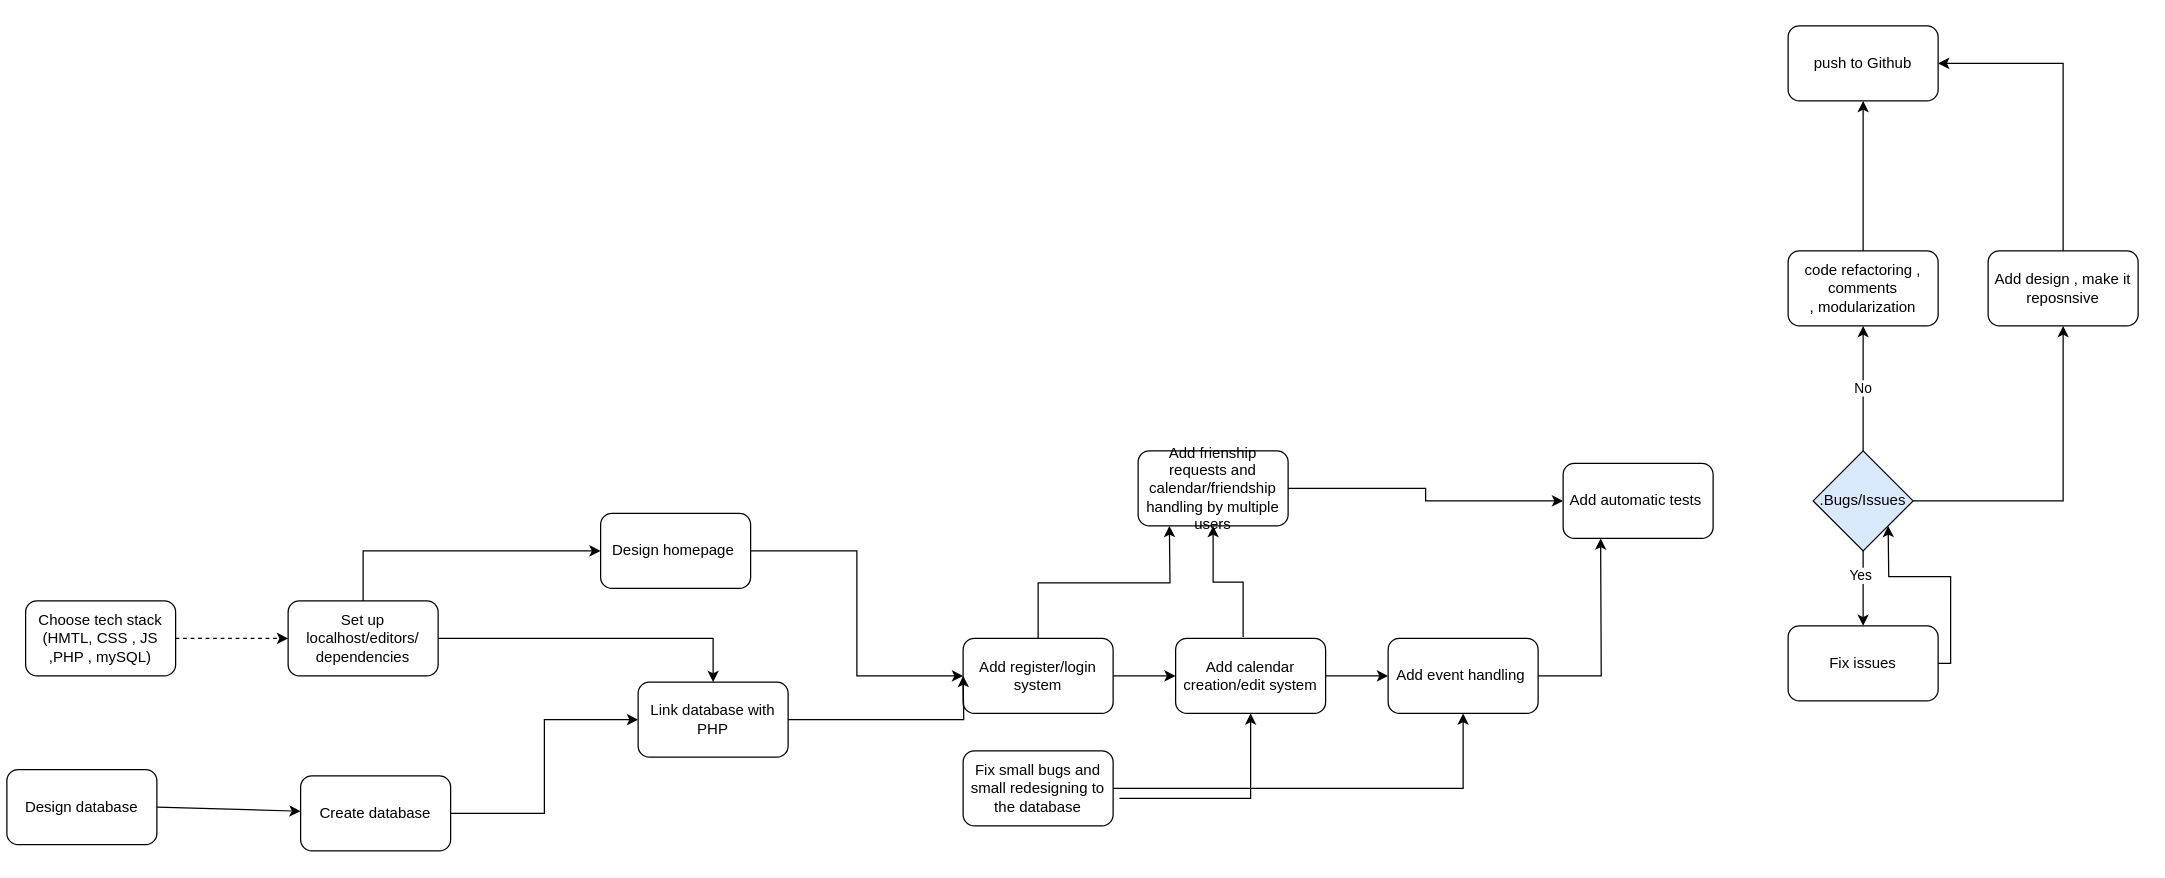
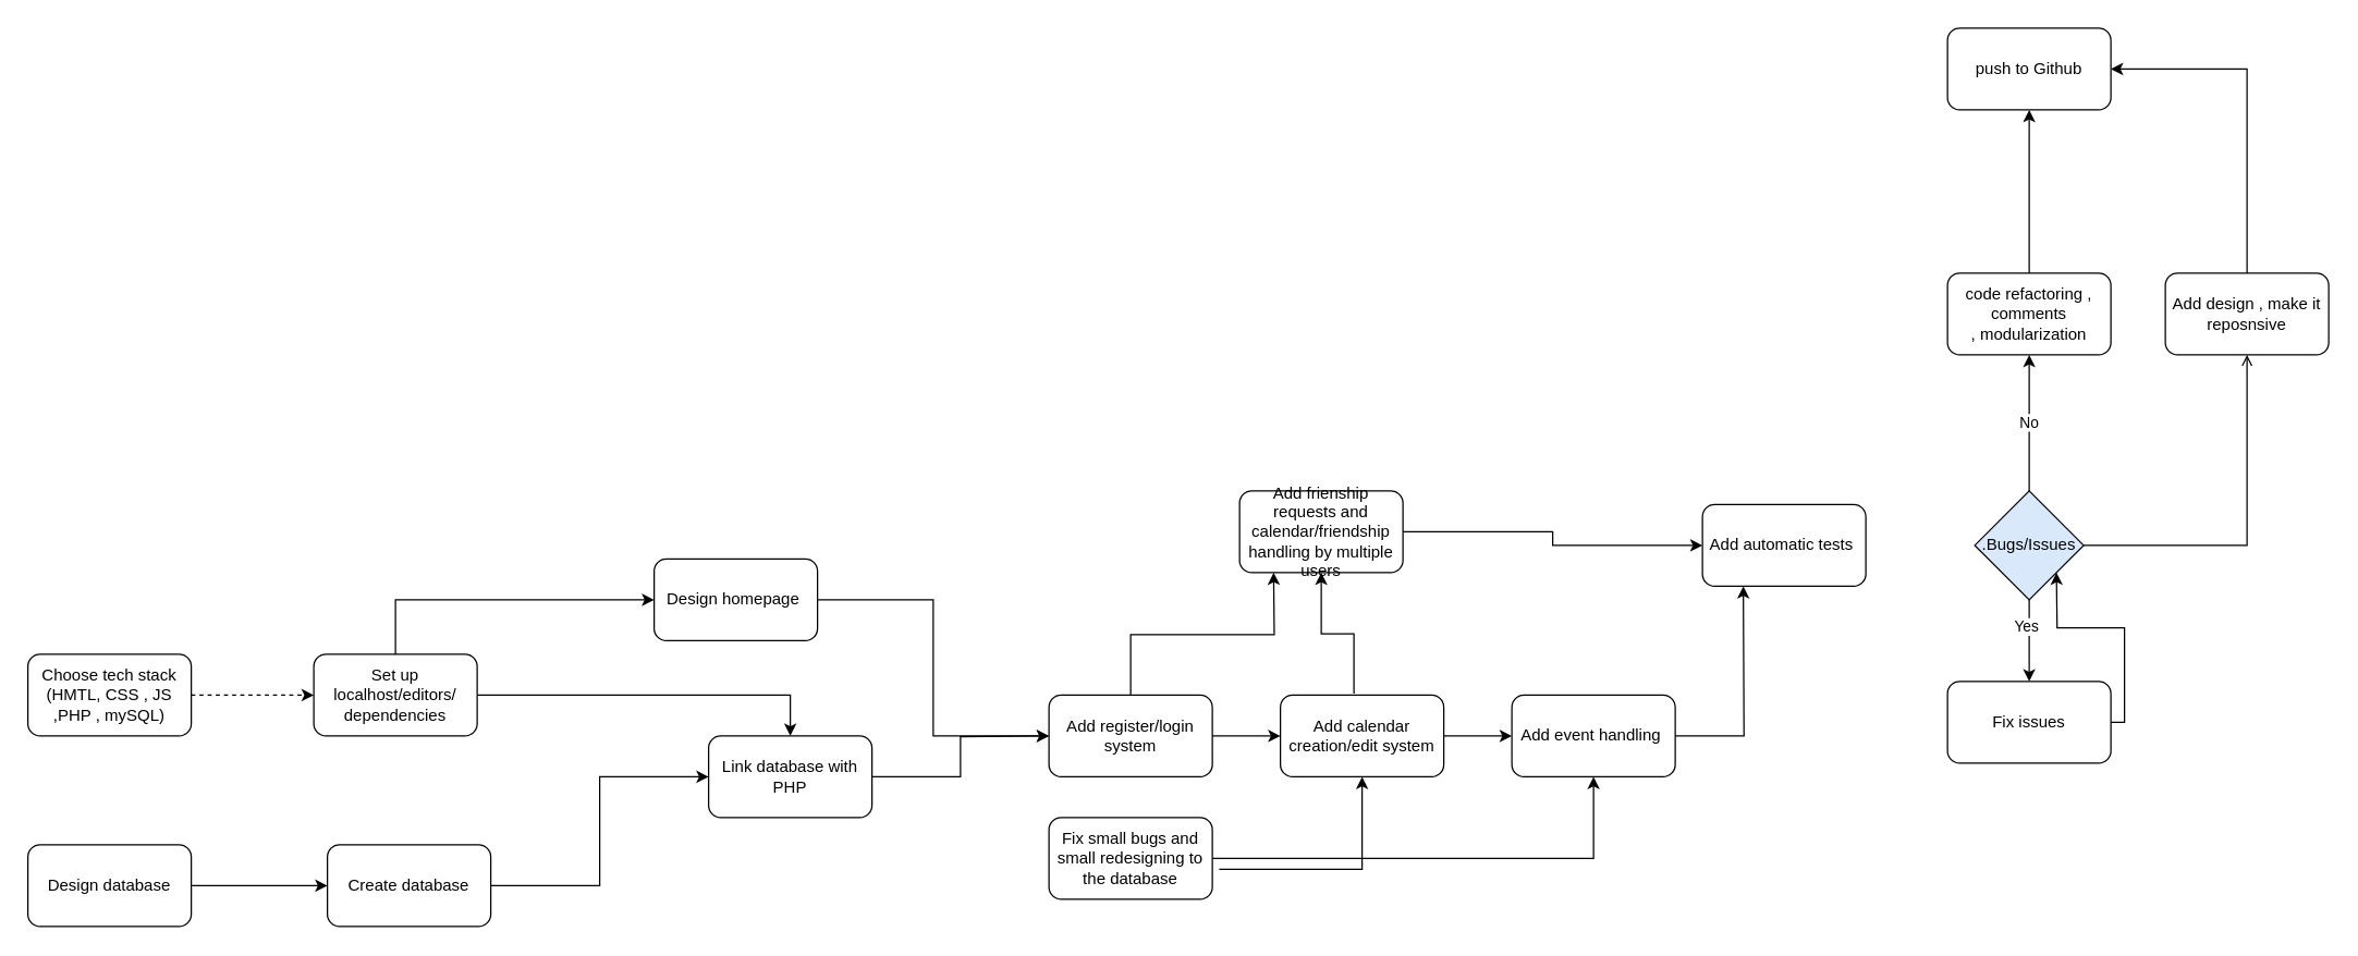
  <mxCell id="0" />
  <mxCell id="1" parent="0" />
- <mxCell id="2" value="Design database" style="rounded=1;whiteSpace=wrap;html=1;" vertex="1" parent="1"><mxGeometry x="5" y="615" width="120" height="60" as="geometry" /></mxCell>
+ <mxCell id="2" value="Design database" style="rounded=1;whiteSpace=wrap;html=1;" vertex="1" parent="1"><mxGeometry x="20" y="620" width="120" height="60" as="geometry" /></mxCell>
  <mxCell id="3" value="" style="endArrow=classic;html=1;rounded=0;exitX=1;exitY=0.5;exitDx=0;exitDy=0;" edge="1" parent="1" source="2" target="4"><mxGeometry width="50" height="50" relative="1" as="geometry"><mxPoint x="520" y="640" as="sourcePoint" /><mxPoint x="230" y="650" as="targetPoint" /></mxGeometry></mxCell>
  <mxCell id="4" value="Create database" style="rounded=1;whiteSpace=wrap;html=1;" vertex="1" parent="1"><mxGeometry x="240" y="620" width="120" height="60" as="geometry" /></mxCell>
  <mxCell id="5" value="" style="endArrow=classic;html=1;rounded=0;exitX=1;exitY=0.5;exitDx=0;exitDy=0;entryX=0;entryY=0.5;entryDx=0;entryDy=0;edgeStyle=orthogonalEdgeStyle;" edge="1" parent="1" source="4" target="7"><mxGeometry width="50" height="50" relative="1" as="geometry"><mxPoint x="520" y="640" as="sourcePoint" /><mxPoint x="480" y="650" as="targetPoint" /></mxGeometry></mxCell>
  <mxCell id="6" value="Set up localhost/editors/&lt;div&gt;dependencies&lt;/div&gt;" style="rounded=1;whiteSpace=wrap;html=1;" vertex="1" parent="1"><mxGeometry x="230" y="480" width="120" height="60" as="geometry" /></mxCell>
- <mxCell id="7" value="Link database with PHP" style="rounded=1;whiteSpace=wrap;html=1;" vertex="1" parent="1"><mxGeometry x="510" y="545" width="120" height="60" as="geometry" /></mxCell>
+ <mxCell id="7" value="Link database with PHP" style="rounded=1;whiteSpace=wrap;html=1;" vertex="1" parent="1"><mxGeometry x="520" y="540" width="120" height="60" as="geometry" /></mxCell>
  <mxCell id="8" value="" style="endArrow=classic;html=1;rounded=0;exitX=1;exitY=0.5;exitDx=0;exitDy=0;entryX=0.5;entryY=0;entryDx=0;entryDy=0;edgeStyle=orthogonalEdgeStyle;" edge="1" parent="1" source="6" target="7"><mxGeometry width="50" height="50" relative="1" as="geometry"><mxPoint x="520" y="640" as="sourcePoint" /><mxPoint x="570" y="590" as="targetPoint" /></mxGeometry></mxCell>
  <mxCell id="9" value="Choose&amp;nbsp;tech stack&lt;div&gt;(HMTL, CSS , JS ,PHP , mySQL)&lt;/div&gt;" style="rounded=1;whiteSpace=wrap;html=1;" vertex="1" parent="1"><mxGeometry x="20" y="480" width="120" height="60" as="geometry" /></mxCell>
  <mxCell id="10" value="" style="endArrow=classic;html=1;rounded=0;exitX=1;exitY=0.5;exitDx=0;exitDy=0;entryX=0;entryY=0.5;entryDx=0;entryDy=0;dashed=1;" edge="1" parent="1" source="9" target="6"><mxGeometry width="50" height="50" relative="1" as="geometry"><mxPoint x="520" y="640" as="sourcePoint" /><mxPoint x="570" y="590" as="targetPoint" /></mxGeometry></mxCell>
  <mxCell id="11" value="Design homepage&amp;nbsp;" style="rounded=1;whiteSpace=wrap;html=1;" vertex="1" parent="1"><mxGeometry x="480" y="410" width="120" height="60" as="geometry" /></mxCell>
  <mxCell id="12" value="Add register/login system" style="rounded=1;whiteSpace=wrap;html=1;" vertex="1" parent="1"><mxGeometry x="770" y="510" width="120" height="60" as="geometry" /></mxCell>
  <mxCell id="13" value="Add calendar creation/edit system" style="rounded=1;whiteSpace=wrap;html=1;" vertex="1" parent="1"><mxGeometry x="940" y="510" width="120" height="60" as="geometry" /></mxCell>
  <mxCell id="14" value="Add event handling&amp;nbsp;" style="rounded=1;whiteSpace=wrap;html=1;" vertex="1" parent="1"><mxGeometry x="1110" y="510" width="120" height="60" as="geometry" /></mxCell>
  <mxCell id="15" value="" style="endArrow=classic;html=1;rounded=0;exitX=0.5;exitY=0;exitDx=0;exitDy=0;entryX=0;entryY=0.5;entryDx=0;entryDy=0;edgeStyle=orthogonalEdgeStyle;" edge="1" parent="1" source="6" target="11"><mxGeometry width="50" height="50" relative="1" as="geometry"><mxPoint x="690" y="620" as="sourcePoint" /><mxPoint x="740" y="570" as="targetPoint" /></mxGeometry></mxCell>
  <mxCell id="16" value="" style="endArrow=classic;html=1;rounded=0;exitX=1;exitY=0.5;exitDx=0;exitDy=0;edgeStyle=orthogonalEdgeStyle;" edge="1" parent="1" source="7"><mxGeometry width="50" height="50" relative="1" as="geometry"><mxPoint x="690" y="620" as="sourcePoint" /><mxPoint x="770" y="540" as="targetPoint" /></mxGeometry></mxCell>
  <mxCell id="17" value="" style="endArrow=classic;html=1;rounded=0;exitX=1;exitY=0.5;exitDx=0;exitDy=0;entryX=0;entryY=0.5;entryDx=0;entryDy=0;edgeStyle=orthogonalEdgeStyle;" edge="1" parent="1" source="11" target="12"><mxGeometry width="50" height="50" relative="1" as="geometry"><mxPoint x="690" y="620" as="sourcePoint" /><mxPoint x="740" y="570" as="targetPoint" /></mxGeometry></mxCell>
  <mxCell id="18" value="" style="endArrow=classic;html=1;rounded=0;exitX=1;exitY=0.5;exitDx=0;exitDy=0;" edge="1" parent="1" source="12" target="13"><mxGeometry width="50" height="50" relative="1" as="geometry"><mxPoint x="690" y="620" as="sourcePoint" /><mxPoint x="740" y="570" as="targetPoint" /></mxGeometry></mxCell>
  <mxCell id="19" value="" style="endArrow=classic;html=1;rounded=0;exitX=1;exitY=0.5;exitDx=0;exitDy=0;" edge="1" parent="1" source="13" target="14"><mxGeometry width="50" height="50" relative="1" as="geometry"><mxPoint x="690" y="620" as="sourcePoint" /><mxPoint x="740" y="570" as="targetPoint" /></mxGeometry></mxCell>
  <mxCell id="20" value="Fix small bugs and small redesigning to the database" style="rounded=1;whiteSpace=wrap;html=1;" vertex="1" parent="1"><mxGeometry x="770" y="600" width="120" height="60" as="geometry" /></mxCell>
  <mxCell id="21" value="" style="endArrow=classic;html=1;rounded=0;exitX=1.042;exitY=0.633;exitDx=0;exitDy=0;exitPerimeter=0;entryX=0.5;entryY=1;entryDx=0;entryDy=0;edgeStyle=orthogonalEdgeStyle;" edge="1" parent="1" source="20" target="13"><mxGeometry width="50" height="50" relative="1" as="geometry"><mxPoint x="690" y="620" as="sourcePoint" /><mxPoint x="740" y="570" as="targetPoint" /></mxGeometry></mxCell>
  <mxCell id="22" value="" style="endArrow=classic;html=1;rounded=0;exitX=1;exitY=0.5;exitDx=0;exitDy=0;entryX=0.5;entryY=1;entryDx=0;entryDy=0;edgeStyle=orthogonalEdgeStyle;" edge="1" parent="1" source="20" target="14"><mxGeometry width="50" height="50" relative="1" as="geometry"><mxPoint x="690" y="620" as="sourcePoint" /><mxPoint x="740" y="570" as="targetPoint" /></mxGeometry></mxCell>
  <mxCell id="23" value="" style="endArrow=classic;html=1;rounded=0;exitX=0.5;exitY=0;exitDx=0;exitDy=0;edgeStyle=orthogonalEdgeStyle;" edge="1" parent="1" source="12"><mxGeometry width="50" height="50" relative="1" as="geometry"><mxPoint x="1030" y="620" as="sourcePoint" /><mxPoint x="935" y="420" as="targetPoint" /></mxGeometry></mxCell>
  <mxCell id="24" value="Add frienship requests and calendar/friendship handling by multiple users" style="rounded=1;whiteSpace=wrap;html=1;" vertex="1" parent="1"><mxGeometry x="910" y="360" width="120" height="60" as="geometry" /></mxCell>
  <mxCell id="25" value="" style="endArrow=classic;html=1;rounded=0;exitX=0.45;exitY=-0.017;exitDx=0;exitDy=0;exitPerimeter=0;entryX=0.5;entryY=1;entryDx=0;entryDy=0;edgeStyle=orthogonalEdgeStyle;" edge="1" parent="1" source="13" target="24"><mxGeometry width="50" height="50" relative="1" as="geometry"><mxPoint x="1030" y="620" as="sourcePoint" /><mxPoint x="1080" y="570" as="targetPoint" /></mxGeometry></mxCell>
  <mxCell id="26" value="" style="endArrow=classic;html=1;rounded=0;exitX=1;exitY=0.5;exitDx=0;exitDy=0;edgeStyle=orthogonalEdgeStyle;" edge="1" parent="1" source="14"><mxGeometry width="50" height="50" relative="1" as="geometry"><mxPoint x="1030" y="620" as="sourcePoint" /><mxPoint x="1280" y="430" as="targetPoint" /></mxGeometry></mxCell>
  <mxCell id="27" value="" style="endArrow=classic;html=1;rounded=0;exitX=1;exitY=0.5;exitDx=0;exitDy=0;edgeStyle=orthogonalEdgeStyle;" edge="1" parent="1" source="24" target="28"><mxGeometry width="50" height="50" relative="1" as="geometry"><mxPoint x="1030" y="620" as="sourcePoint" /><mxPoint x="1240" y="390" as="targetPoint" /></mxGeometry></mxCell>
  <mxCell id="28" value="Add automatic tests&amp;nbsp;" style="rounded=1;whiteSpace=wrap;html=1;" vertex="1" parent="1"><mxGeometry x="1250" y="370" width="120" height="60" as="geometry" /></mxCell>
  <mxCell id="29" value=".Bugs/Issues" style="rhombus;whiteSpace=wrap;html=1;fillColor=#dae8fc;" vertex="1" parent="1"><mxGeometry x="1450" y="360" width="80" height="80" as="geometry" /></mxCell>
  <mxCell id="30" value="" style="endArrow=classic;html=1;rounded=0;exitX=0.5;exitY=0;exitDx=0;exitDy=0;" edge="1" parent="1" source="29"><mxGeometry width="50" height="50" relative="1" as="geometry"><mxPoint x="1260" y="520" as="sourcePoint" /><mxPoint x="1490" y="260" as="targetPoint" /></mxGeometry></mxCell>
  <mxCell id="31" value="No" style="edgeLabel;html=1;align=center;verticalAlign=middle;resizable=0;points=[];" vertex="1" connectable="0" parent="30"><mxGeometry x="0.02" y="1" relative="1" as="geometry"><mxPoint as="offset" /></mxGeometry></mxCell>
  <mxCell id="32" value="code refactoring , comments ,&amp;nbsp;modularization" style="rounded=1;whiteSpace=wrap;html=1;" vertex="1" parent="1"><mxGeometry x="1430" y="200" width="120" height="60" as="geometry" /></mxCell>
  <mxCell id="33" value="" style="endArrow=classic;html=1;rounded=0;exitX=0.5;exitY=0;exitDx=0;exitDy=0;" edge="1" parent="1" source="32"><mxGeometry width="50" height="50" relative="1" as="geometry"><mxPoint x="1260" y="420" as="sourcePoint" /><mxPoint x="1490" y="80" as="targetPoint" /></mxGeometry></mxCell>
  <mxCell id="34" value="push to Github" style="rounded=1;whiteSpace=wrap;html=1;" vertex="1" parent="1"><mxGeometry x="1430" y="20" width="120" height="60" as="geometry" /></mxCell>
- <mxCell id="35" value="" style="endArrow=classic;html=1;rounded=0;exitX=1;exitY=0.5;exitDx=0;exitDy=0;edgeStyle=orthogonalEdgeStyle;" edge="1" parent="1" source="29" target="36"><mxGeometry width="50" height="50" relative="1" as="geometry"><mxPoint x="1270" y="420" as="sourcePoint" /><mxPoint x="1630" y="220" as="targetPoint" /></mxGeometry></mxCell>
+ <mxCell id="35" value="" style="endArrow=open;html=1;rounded=0;exitX=1;exitY=0.5;exitDx=0;exitDy=0;edgeStyle=orthogonalEdgeStyle;" edge="1" parent="1" source="29" target="36"><mxGeometry width="50" height="50" relative="1" as="geometry"><mxPoint x="1270" y="420" as="sourcePoint" /><mxPoint x="1630" y="220" as="targetPoint" /></mxGeometry></mxCell>
  <mxCell id="36" value="Add design , make it reposnsive" style="rounded=1;whiteSpace=wrap;html=1;" vertex="1" parent="1"><mxGeometry x="1590" y="200" width="120" height="60" as="geometry" /></mxCell>
  <mxCell id="37" value="" style="endArrow=classic;html=1;rounded=0;entryX=1;entryY=0.5;entryDx=0;entryDy=0;exitX=0.5;exitY=0;exitDx=0;exitDy=0;edgeStyle=orthogonalEdgeStyle;" edge="1" parent="1" source="36" target="34"><mxGeometry width="50" height="50" relative="1" as="geometry"><mxPoint x="1270" y="420" as="sourcePoint" /><mxPoint x="1320" y="370" as="targetPoint" /></mxGeometry></mxCell>
  <mxCell id="38" value="" style="endArrow=classic;html=1;rounded=0;exitX=0.5;exitY=1;exitDx=0;exitDy=0;" edge="1" parent="1" source="29"><mxGeometry width="50" height="50" relative="1" as="geometry"><mxPoint x="1270" y="520" as="sourcePoint" /><mxPoint x="1490" y="500" as="targetPoint" /></mxGeometry></mxCell>
  <mxCell id="39" value="Yes" style="edgeLabel;html=1;align=center;verticalAlign=middle;resizable=0;points=[];" vertex="1" connectable="0" parent="38"><mxGeometry x="-0.367" y="-3" relative="1" as="geometry"><mxPoint as="offset" /></mxGeometry></mxCell>
  <mxCell id="40" value="Fix issues" style="rounded=1;whiteSpace=wrap;html=1;" vertex="1" parent="1"><mxGeometry x="1430" y="500" width="120" height="60" as="geometry" /></mxCell>
  <mxCell id="41" value="" style="endArrow=classic;html=1;rounded=0;exitX=1;exitY=0.5;exitDx=0;exitDy=0;edgeStyle=orthogonalEdgeStyle;" edge="1" parent="1" source="40"><mxGeometry width="50" height="50" relative="1" as="geometry"><mxPoint x="1739.04" y="487.98" as="sourcePoint" /><mxPoint x="1510" y="420" as="targetPoint" /></mxGeometry></mxCell>
